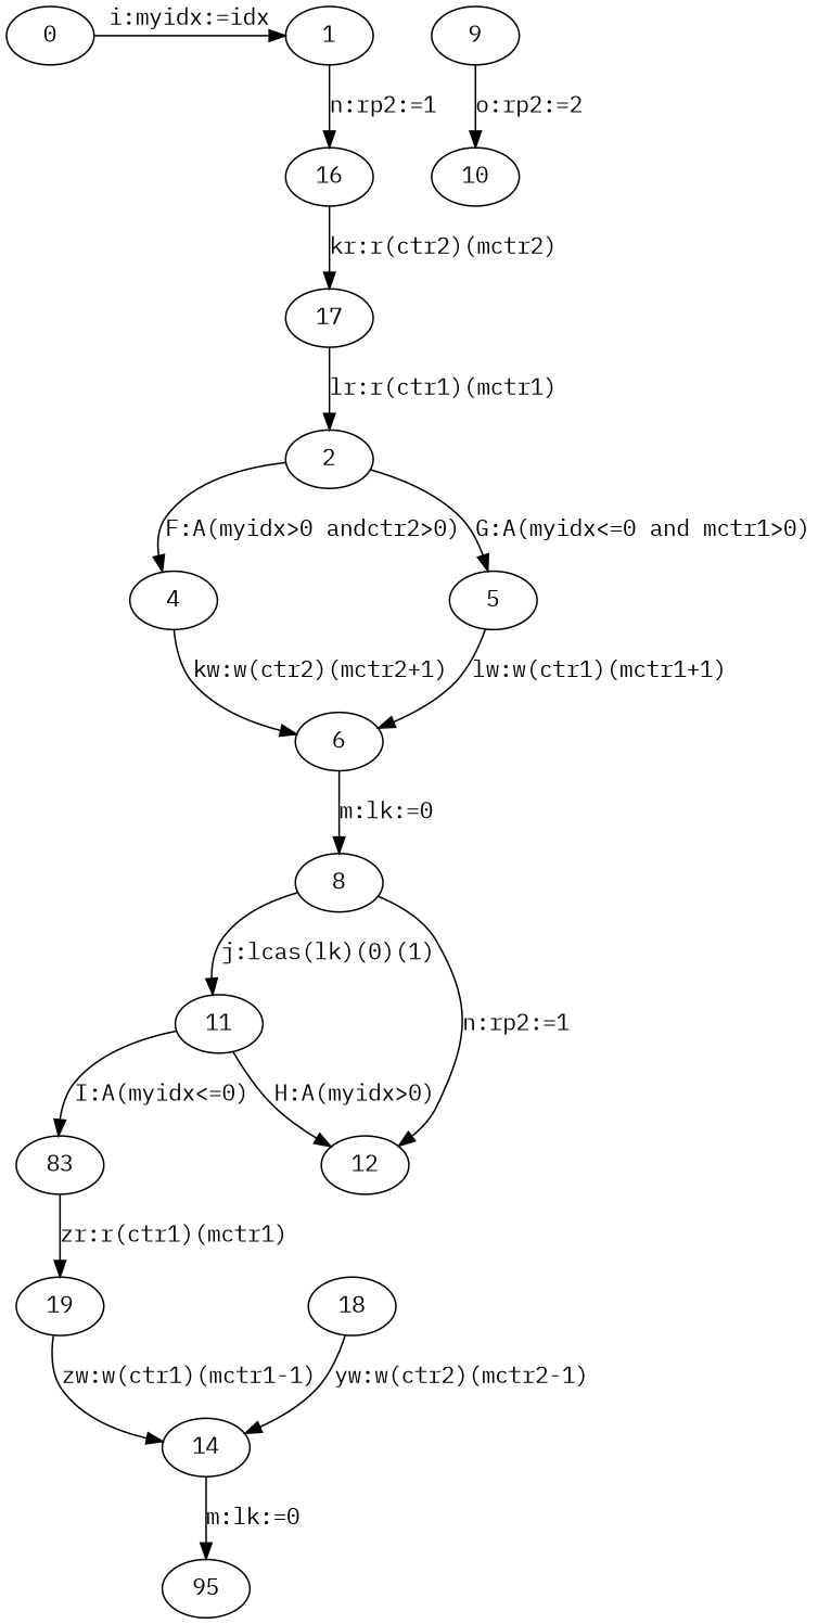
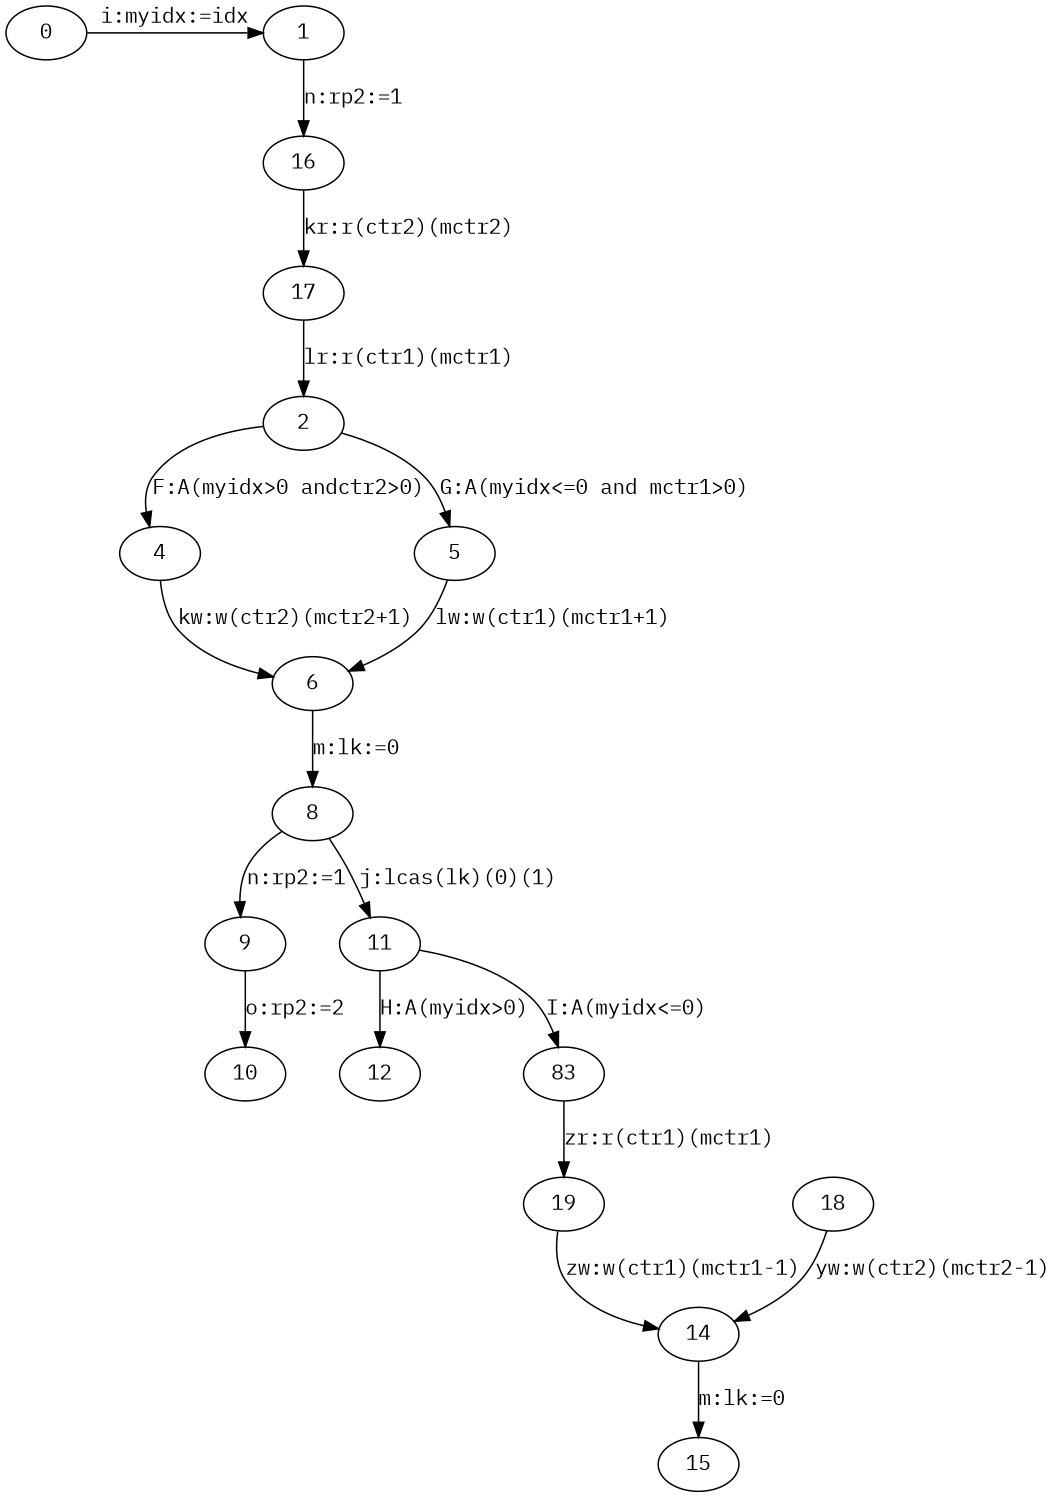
  digraph {
    fontname="IBM Plex Mono"
    node [fixedsize=false fontname="IBM Plex Mono" regular=false]
    edge [constraint=true decorate=false fontname="IBM Plex Mono" labelfloat=false]
    n1 [label=0]
    n2 [label=1]
    n3 [label=16]
    n4 [label=17]
    n5 [label=2]
    n6 [label=4]
    n7 [label=5]
    n8 [label=6]
    n9 [label=8]
    n10 [label=9]
    n11 [label=11]
    n12 [label=10]
    n13 [label=12]
    n14 [label=83]
    n15 [label=19]
    n16 [label=18]
    n17 [label=14]
-   n18 [label=95]
+   n18 [label=15]
    n1 -> n2 [constraint=false label="i:myidx:=idx"]
    n2 -> n3 [label="n:rp2:=1"]
    n3 -> n4 [label="kr:r(ctr2)(mctr2)"]
    n4 -> n5 [label="lr:r(ctr1)(mctr1)"]
    n5 -> n6 [label="F:A(myidx>0 andctr2>0)"]
    n5 -> n7 [label="G:A(myidx<=0 and mctr1>0)"]
    n6 -> n8 [label="kw:w(ctr2)(mctr2+1)"]
    n7 -> n8 [label="lw:w(ctr1)(mctr1+1)"]
    n8 -> n9 [label="m:lk:=0"]
-   n9 -> n13 [label="n:rp2:=1"]
+   n9 -> n10 [label="n:rp2:=1"]
    n9 -> n11 [label="j:lcas(lk)(0)(1)"]
    n10 -> n12 [label="o:rp2:=2"]
    n11 -> n13 [label="H:A(myidx>0)"]
    n11 -> n14 [label="I:A(myidx<=0)"]
    n14 -> n15 [label="zr:r(ctr1)(mctr1)"]
    n15 -> n17 [label="zw:w(ctr1)(mctr1-1)"]
    n16 -> n17 [label="yw:w(ctr2)(mctr2-1)"]
    n17 -> n18 [label="m:lk:=0"]
  }
